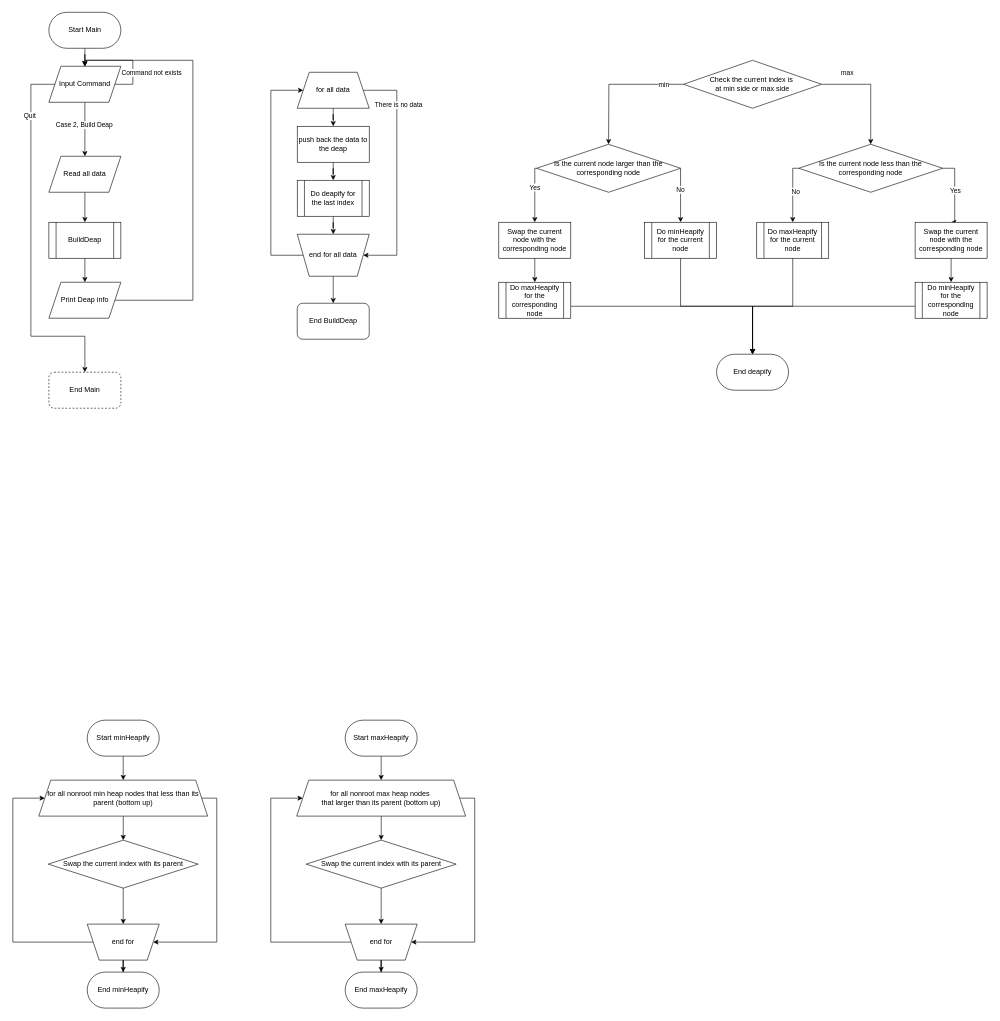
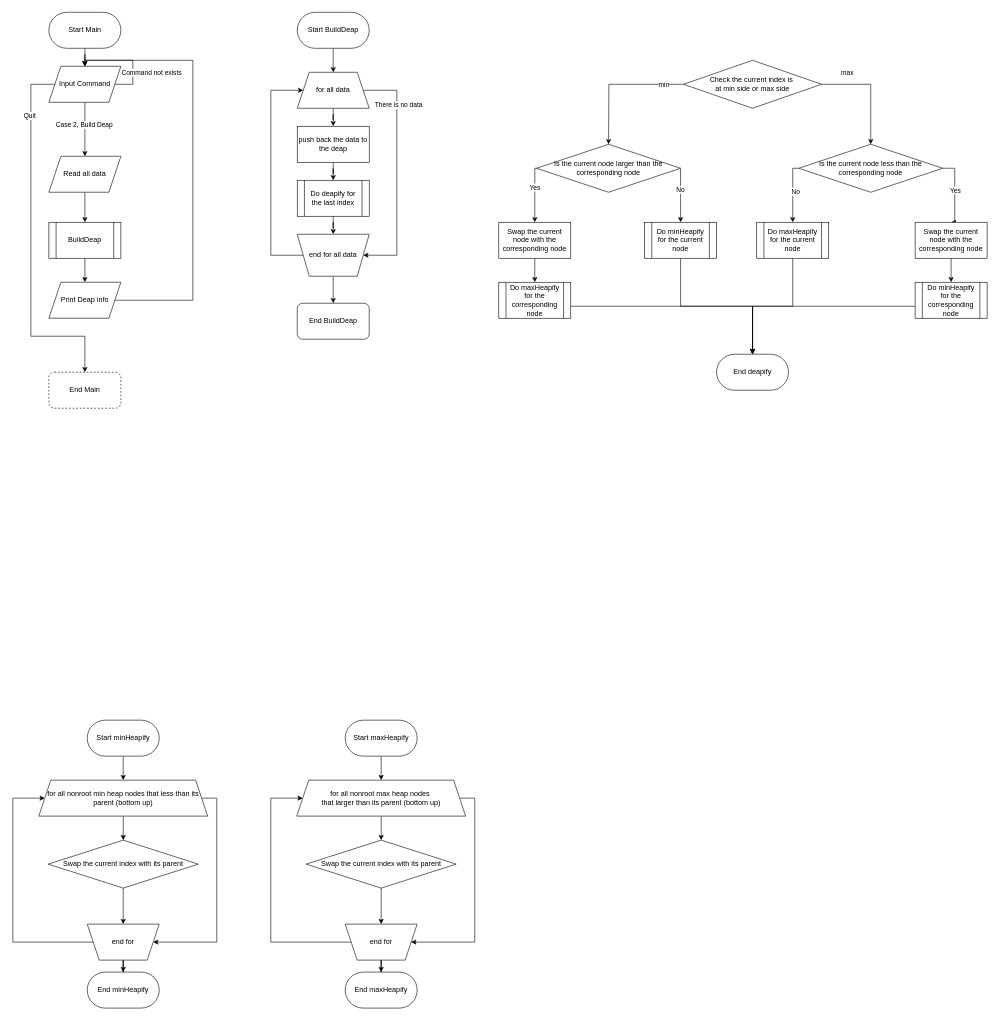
  <mxCell id="0" />
  <mxCell id="1" parent="0" />
+ <mxCell id="2" style="edgeStyle=orthogonalEdgeStyle;rounded=0;orthogonalLoop=1;jettySize=auto;html=1;entryX=0.5;entryY=0;entryDx=0;entryDy=0;" parent="1" source="3" target="7" edge="1"><mxGeometry relative="1" as="geometry" /></mxCell>
+ <mxCell id="3" value="Start BuildDeap" style="rounded=1;whiteSpace=wrap;html=1;arcSize=50;" parent="1" vertex="1"><mxGeometry x="495" y="20" width="120" height="60" as="geometry" /></mxCell>
  <mxCell id="4" style="edgeStyle=orthogonalEdgeStyle;rounded=0;orthogonalLoop=1;jettySize=auto;html=1;entryX=0.5;entryY=0;entryDx=0;entryDy=0;" parent="1" source="7" target="12" edge="1"><mxGeometry relative="1" as="geometry" /></mxCell>
  <mxCell id="5" style="edgeStyle=orthogonalEdgeStyle;rounded=0;orthogonalLoop=1;jettySize=auto;html=1;entryX=1;entryY=0.5;entryDx=0;entryDy=0;" parent="1" source="7" target="10" edge="1"><mxGeometry relative="1" as="geometry"><Array as="points"><mxPoint x="661" y="150" /><mxPoint x="661" y="425" /></Array></mxGeometry></mxCell>
  <mxCell id="6" value="There is no data" style="edgeLabel;html=1;align=center;verticalAlign=middle;resizable=0;points=[];" parent="5" vertex="1" connectable="0"><mxGeometry x="-0.586" y="2" relative="1" as="geometry"><mxPoint as="offset" /></mxGeometry></mxCell>
  <mxCell id="7" value="for all data" style="shape=trapezoid;perimeter=trapezoidPerimeter;whiteSpace=wrap;html=1;fixedSize=1;" parent="1" vertex="1"><mxGeometry x="495" y="120" width="120" height="60" as="geometry" /></mxCell>
  <mxCell id="8" style="edgeStyle=orthogonalEdgeStyle;rounded=0;orthogonalLoop=1;jettySize=auto;html=1;entryX=0;entryY=0.5;entryDx=0;entryDy=0;" parent="1" source="10" target="7" edge="1"><mxGeometry relative="1" as="geometry"><Array as="points"><mxPoint x="451" y="425" /><mxPoint x="451" y="150" /></Array></mxGeometry></mxCell>
  <mxCell id="9" style="edgeStyle=orthogonalEdgeStyle;rounded=0;orthogonalLoop=1;jettySize=auto;html=1;entryX=0.5;entryY=0;entryDx=0;entryDy=0;" parent="1" source="10" target="57" edge="1"><mxGeometry relative="1" as="geometry" /></mxCell>
  <mxCell id="10" value="end for all data" style="shape=trapezoid;perimeter=trapezoidPerimeter;whiteSpace=wrap;fixedSize=1;rotation=0;verticalAlign=middle;horizontal=1;html=1;flipV=1;" parent="1" vertex="1"><mxGeometry x="495" y="390" width="120" height="70" as="geometry" /></mxCell>
  <mxCell id="11" style="edgeStyle=orthogonalEdgeStyle;rounded=0;orthogonalLoop=1;jettySize=auto;html=1;entryX=0.5;entryY=0;entryDx=0;entryDy=0;" parent="1" source="12" target="23" edge="1"><mxGeometry relative="1" as="geometry" /></mxCell>
  <mxCell id="12" value="push back the data to the deap" style="rounded=0;whiteSpace=wrap;html=1;" parent="1" vertex="1"><mxGeometry x="495" y="210" width="120" height="60" as="geometry" /></mxCell>
  <mxCell id="13" style="edgeStyle=orthogonalEdgeStyle;rounded=0;orthogonalLoop=1;jettySize=auto;html=1;entryX=0.5;entryY=0;entryDx=0;entryDy=0;" parent="1" source="14" target="19" edge="1"><mxGeometry relative="1" as="geometry" /></mxCell>
  <mxCell id="14" value="Start Main" style="rounded=1;whiteSpace=wrap;html=1;arcSize=50;" parent="1" vertex="1"><mxGeometry x="81" y="20" width="120" height="60" as="geometry" /></mxCell>
  <mxCell id="15" style="edgeStyle=orthogonalEdgeStyle;rounded=0;orthogonalLoop=1;jettySize=auto;html=1;entryX=0.5;entryY=0;entryDx=0;entryDy=0;" parent="1" source="19" edge="1"><mxGeometry relative="1" as="geometry"><mxPoint x="141" y="260" as="targetPoint" /></mxGeometry></mxCell>
  <mxCell id="16" value="Case 2, Build Deap" style="edgeLabel;html=1;align=center;verticalAlign=middle;resizable=0;points=[];" parent="15" vertex="1" connectable="0"><mxGeometry x="-0.188" y="-2" relative="1" as="geometry"><mxPoint as="offset" /></mxGeometry></mxCell>
  <mxCell id="17" style="edgeStyle=orthogonalEdgeStyle;rounded=0;orthogonalLoop=1;jettySize=auto;html=1;entryX=0.5;entryY=0;entryDx=0;entryDy=0;" parent="1" source="19" target="81" edge="1"><mxGeometry relative="1" as="geometry"><Array as="points"><mxPoint x="51" y="140" /><mxPoint x="51" y="560" /><mxPoint x="141" y="560" /></Array></mxGeometry></mxCell>
  <mxCell id="18" value="Quit" style="edgeLabel;html=1;align=center;verticalAlign=middle;resizable=0;points=[];" parent="17" vertex="1" connectable="0"><mxGeometry x="-0.698" y="-3" relative="1" as="geometry"><mxPoint as="offset" /></mxGeometry></mxCell>
  <mxCell id="19" value="Input Command" style="shape=parallelogram;perimeter=parallelogramPerimeter;whiteSpace=wrap;html=1;fixedSize=1;" parent="1" vertex="1"><mxGeometry x="81" y="110" width="120" height="60" as="geometry" /></mxCell>
  <mxCell id="20" style="edgeStyle=orthogonalEdgeStyle;rounded=0;orthogonalLoop=1;jettySize=auto;html=1;entryX=0.5;entryY=0;entryDx=0;entryDy=0;" parent="1" source="19" target="19" edge="1"><mxGeometry relative="1" as="geometry"><Array as="points"><mxPoint x="221" y="140" /><mxPoint x="221" y="100" /><mxPoint x="141" y="100" /></Array></mxGeometry></mxCell>
  <mxCell id="21" value="Command not exists" style="edgeLabel;html=1;align=center;verticalAlign=middle;resizable=0;points=[];" parent="20" vertex="1" connectable="0"><mxGeometry x="-0.415" y="-2" relative="1" as="geometry"><mxPoint x="28" y="-3" as="offset" /></mxGeometry></mxCell>
  <mxCell id="22" style="edgeStyle=orthogonalEdgeStyle;rounded=0;orthogonalLoop=1;jettySize=auto;html=1;entryX=0.5;entryY=0;entryDx=0;entryDy=0;" parent="1" source="23" target="10" edge="1"><mxGeometry relative="1" as="geometry" /></mxCell>
  <mxCell id="23" value="Do deapify for the last index" style="shape=process;whiteSpace=wrap;html=1;backgroundOutline=1;" parent="1" vertex="1"><mxGeometry x="495" y="300" width="120" height="60" as="geometry" /></mxCell>
  <mxCell id="24" style="edgeStyle=orthogonalEdgeStyle;rounded=0;orthogonalLoop=1;jettySize=auto;html=1;" parent="1" source="28" edge="1"><mxGeometry relative="1" as="geometry"><mxPoint x="1014" y="240" as="targetPoint" /></mxGeometry></mxCell>
  <mxCell id="25" value="min" style="edgeLabel;html=1;align=center;verticalAlign=middle;resizable=0;points=[];" parent="24" vertex="1" connectable="0"><mxGeometry x="-0.007" y="2" relative="1" as="geometry"><mxPoint x="77" y="-2" as="offset" /></mxGeometry></mxCell>
  <mxCell id="26" style="edgeStyle=orthogonalEdgeStyle;rounded=0;orthogonalLoop=1;jettySize=auto;html=1;entryX=0.5;entryY=0;entryDx=0;entryDy=0;" parent="1" source="28" target="38" edge="1"><mxGeometry relative="1" as="geometry"><mxPoint x="1294" y="240" as="targetPoint" /><Array as="points"><mxPoint x="1451" y="140" /></Array></mxGeometry></mxCell>
  <mxCell id="27" value="max" style="edgeLabel;html=1;align=center;verticalAlign=middle;resizable=0;points=[];" parent="26" vertex="1" connectable="0"><mxGeometry x="0.11" relative="1" as="geometry"><mxPoint x="-40" y="-39" as="offset" /></mxGeometry></mxCell>
  <mxCell id="28" value="Check the current index is&amp;nbsp;&lt;div&gt;at min side or max side&lt;/div&gt;" style="rhombus;whiteSpace=wrap;html=1;" parent="1" vertex="1"><mxGeometry x="1139" y="100" width="230" height="80" as="geometry" /></mxCell>
  <mxCell id="29" style="edgeStyle=orthogonalEdgeStyle;rounded=0;orthogonalLoop=1;jettySize=auto;html=1;entryX=0.5;entryY=0;entryDx=0;entryDy=0;" parent="1" source="33" target="40" edge="1"><mxGeometry relative="1" as="geometry"><Array as="points"><mxPoint x="891" y="280" /></Array></mxGeometry></mxCell>
  <mxCell id="30" value="Yes" style="edgeLabel;html=1;align=center;verticalAlign=middle;resizable=0;points=[];" parent="29" vertex="1" connectable="0"><mxGeometry x="-0.268" y="-1" relative="1" as="geometry"><mxPoint as="offset" /></mxGeometry></mxCell>
  <mxCell id="31" style="edgeStyle=orthogonalEdgeStyle;rounded=0;orthogonalLoop=1;jettySize=auto;html=1;entryX=0.5;entryY=0;entryDx=0;entryDy=0;exitX=1;exitY=0.5;exitDx=0;exitDy=0;" parent="1" source="33" target="48" edge="1"><mxGeometry relative="1" as="geometry"><Array as="points"><mxPoint x="1134" y="370" /></Array></mxGeometry></mxCell>
  <mxCell id="32" value="No" style="edgeLabel;html=1;align=center;verticalAlign=middle;resizable=0;points=[];" parent="31" vertex="1" connectable="0"><mxGeometry x="-0.233" y="-1" relative="1" as="geometry"><mxPoint as="offset" /></mxGeometry></mxCell>
  <mxCell id="33" value="Is the current node larger than the corresponding node" style="rhombus;whiteSpace=wrap;html=1;" parent="1" vertex="1"><mxGeometry x="894" y="240" width="240" height="80" as="geometry" /></mxCell>
  <mxCell id="34" style="edgeStyle=orthogonalEdgeStyle;rounded=0;orthogonalLoop=1;jettySize=auto;html=1;entryX=0.5;entryY=0;entryDx=0;entryDy=0;exitX=1;exitY=0.5;exitDx=0;exitDy=0;" parent="1" source="38" target="42" edge="1"><mxGeometry relative="1" as="geometry"><Array as="points"><mxPoint x="1591" y="280" /><mxPoint x="1591" y="370" /></Array></mxGeometry></mxCell>
  <mxCell id="35" value="Yes" style="edgeLabel;html=1;align=center;verticalAlign=middle;resizable=0;points=[];" parent="34" vertex="1" connectable="0"><mxGeometry x="-0.032" relative="1" as="geometry"><mxPoint as="offset" /></mxGeometry></mxCell>
  <mxCell id="36" style="edgeStyle=orthogonalEdgeStyle;rounded=0;orthogonalLoop=1;jettySize=auto;html=1;entryX=0.5;entryY=0;entryDx=0;entryDy=0;exitX=0;exitY=0.5;exitDx=0;exitDy=0;" parent="1" source="38" target="50" edge="1"><mxGeometry relative="1" as="geometry"><Array as="points"><mxPoint x="1321" y="280" /><mxPoint x="1321" y="370" /></Array></mxGeometry></mxCell>
  <mxCell id="37" value="No" style="edgeLabel;html=1;align=center;verticalAlign=middle;resizable=0;points=[];" parent="36" vertex="1" connectable="0"><mxGeometry x="-0.033" y="4" relative="1" as="geometry"><mxPoint as="offset" /></mxGeometry></mxCell>
  <mxCell id="38" value="Is the current node less than the corresponding node" style="rhombus;whiteSpace=wrap;html=1;" parent="1" vertex="1"><mxGeometry x="1331" y="240" width="240" height="80" as="geometry" /></mxCell>
  <mxCell id="39" style="edgeStyle=orthogonalEdgeStyle;rounded=0;orthogonalLoop=1;jettySize=auto;html=1;entryX=0.5;entryY=0;entryDx=0;entryDy=0;" parent="1" source="40" target="44" edge="1"><mxGeometry relative="1" as="geometry" /></mxCell>
  <mxCell id="40" value="Swap the current node with the corresponding node" style="rounded=0;whiteSpace=wrap;html=1;" parent="1" vertex="1"><mxGeometry x="831" y="370" width="120" height="60" as="geometry" /></mxCell>
  <mxCell id="41" style="edgeStyle=orthogonalEdgeStyle;rounded=0;orthogonalLoop=1;jettySize=auto;html=1;entryX=0.5;entryY=0;entryDx=0;entryDy=0;" parent="1" source="42" target="46" edge="1"><mxGeometry relative="1" as="geometry" /></mxCell>
  <mxCell id="42" value="Swap the current node with the corresponding node" style="rounded=0;whiteSpace=wrap;html=1;" parent="1" vertex="1"><mxGeometry x="1525" y="370" width="120" height="60" as="geometry" /></mxCell>
  <mxCell id="43" style="edgeStyle=orthogonalEdgeStyle;rounded=0;orthogonalLoop=1;jettySize=auto;html=1;entryX=0.5;entryY=0;entryDx=0;entryDy=0;" parent="1" source="44" target="51" edge="1"><mxGeometry relative="1" as="geometry"><Array as="points"><mxPoint x="1254" y="510" /></Array></mxGeometry></mxCell>
  <mxCell id="44" value="Do maxHeapify for the corresponding node" style="shape=process;whiteSpace=wrap;html=1;backgroundOutline=1;" parent="1" vertex="1"><mxGeometry x="831" y="470" width="120" height="60" as="geometry" /></mxCell>
  <mxCell id="45" style="edgeStyle=orthogonalEdgeStyle;rounded=0;orthogonalLoop=1;jettySize=auto;html=1;entryX=0.5;entryY=0;entryDx=0;entryDy=0;" parent="1" source="46" target="51" edge="1"><mxGeometry relative="1" as="geometry"><Array as="points"><mxPoint x="1254" y="510" /></Array></mxGeometry></mxCell>
  <mxCell id="46" value="Do minHeapify for the corresponding node" style="shape=process;whiteSpace=wrap;html=1;backgroundOutline=1;" parent="1" vertex="1"><mxGeometry x="1525" y="470" width="120" height="60" as="geometry" /></mxCell>
  <mxCell id="47" style="edgeStyle=orthogonalEdgeStyle;rounded=0;orthogonalLoop=1;jettySize=auto;html=1;entryX=0.5;entryY=0;entryDx=0;entryDy=0;" parent="1" source="48" target="51" edge="1"><mxGeometry relative="1" as="geometry" /></mxCell>
  <mxCell id="48" value="Do minHeapify for the current node" style="shape=process;whiteSpace=wrap;html=1;backgroundOutline=1;" parent="1" vertex="1"><mxGeometry x="1074" y="370" width="120" height="60" as="geometry" /></mxCell>
  <mxCell id="49" style="edgeStyle=orthogonalEdgeStyle;rounded=0;orthogonalLoop=1;jettySize=auto;html=1;entryX=0.5;entryY=0;entryDx=0;entryDy=0;exitX=0.5;exitY=1;exitDx=0;exitDy=0;" parent="1" source="50" target="51" edge="1"><mxGeometry relative="1" as="geometry"><Array as="points"><mxPoint x="1321" y="510" /><mxPoint x="1254" y="510" /></Array></mxGeometry></mxCell>
  <mxCell id="50" value="Do maxHeapify for the current node" style="shape=process;whiteSpace=wrap;html=1;backgroundOutline=1;" parent="1" vertex="1"><mxGeometry x="1261" y="370" width="120" height="60" as="geometry" /></mxCell>
  <mxCell id="51" value="End deapify" style="rounded=1;whiteSpace=wrap;html=1;arcSize=50;" parent="1" vertex="1"><mxGeometry x="1194" y="590" width="120" height="60" as="geometry" /></mxCell>
  <mxCell id="52" style="edgeStyle=orthogonalEdgeStyle;rounded=0;orthogonalLoop=1;jettySize=auto;html=1;entryX=0.5;entryY=0;entryDx=0;entryDy=0;" parent="1" source="53" target="56" edge="1"><mxGeometry relative="1" as="geometry" /></mxCell>
  <mxCell id="53" value="Start minHeapify" style="rounded=1;whiteSpace=wrap;html=1;arcSize=50;" parent="1" vertex="1"><mxGeometry x="144.91" y="1200" width="120" height="60" as="geometry" /></mxCell>
  <mxCell id="54" style="edgeStyle=orthogonalEdgeStyle;rounded=0;orthogonalLoop=1;jettySize=auto;html=1;entryX=0.5;entryY=0;entryDx=0;entryDy=0;" parent="1" source="56" target="59" edge="1"><mxGeometry relative="1" as="geometry" /></mxCell>
  <mxCell id="55" style="edgeStyle=orthogonalEdgeStyle;rounded=0;orthogonalLoop=1;jettySize=auto;html=1;entryX=1;entryY=0.5;entryDx=0;entryDy=0;" parent="1" source="56" target="62" edge="1"><mxGeometry relative="1" as="geometry"><Array as="points"><mxPoint x="360.91" y="1330" /><mxPoint x="360.91" y="1570" /></Array></mxGeometry></mxCell>
  <mxCell id="56" value="for all nonroot min heap nodes that less than its parent (bottom up)" style="shape=trapezoid;perimeter=trapezoidPerimeter;whiteSpace=wrap;html=1;fixedSize=1;" parent="1" vertex="1"><mxGeometry x="64.16" y="1300" width="281.5" height="60" as="geometry" /></mxCell>
  <mxCell id="57" value="End BuildDeap" style="rounded=1;whiteSpace=wrap;html=1;" parent="1" vertex="1"><mxGeometry x="495" y="505" width="120" height="60" as="geometry" /></mxCell>
  <mxCell id="58" style="edgeStyle=orthogonalEdgeStyle;rounded=0;orthogonalLoop=1;jettySize=auto;html=1;entryX=0.5;entryY=0;entryDx=0;entryDy=0;" parent="1" source="59" target="62" edge="1"><mxGeometry relative="1" as="geometry" /></mxCell>
  <mxCell id="59" value="Swap the current index with its parent" style="rhombus;whiteSpace=wrap;html=1;" parent="1" vertex="1"><mxGeometry x="79.91" y="1400" width="250" height="80" as="geometry" /></mxCell>
  <mxCell id="60" style="edgeStyle=orthogonalEdgeStyle;rounded=0;orthogonalLoop=1;jettySize=auto;html=1;entryX=0;entryY=0.5;entryDx=0;entryDy=0;" parent="1" source="62" target="56" edge="1"><mxGeometry relative="1" as="geometry"><Array as="points"><mxPoint x="20.91" y="1570" /><mxPoint x="20.91" y="1330" /></Array></mxGeometry></mxCell>
  <mxCell id="61" style="edgeStyle=orthogonalEdgeStyle;rounded=0;orthogonalLoop=1;jettySize=auto;html=1;entryX=0.5;entryY=0;entryDx=0;entryDy=0;" parent="1" source="62" target="63" edge="1"><mxGeometry relative="1" as="geometry" /></mxCell>
  <mxCell id="62" value="end for" style="shape=trapezoid;perimeter=trapezoidPerimeter;whiteSpace=wrap;html=1;fixedSize=1;flipV=1;" parent="1" vertex="1"><mxGeometry x="144.91" y="1540" width="120" height="60" as="geometry" /></mxCell>
  <mxCell id="63" value="End minHeapify" style="rounded=1;whiteSpace=wrap;html=1;arcSize=50;" parent="1" vertex="1"><mxGeometry x="144.91" y="1620" width="120" height="60" as="geometry" /></mxCell>
  <mxCell id="64" style="edgeStyle=orthogonalEdgeStyle;rounded=0;orthogonalLoop=1;jettySize=auto;html=1;entryX=0.5;entryY=0;entryDx=0;entryDy=0;" parent="1" source="65" target="68" edge="1"><mxGeometry relative="1" as="geometry" /></mxCell>
  <mxCell id="65" value="Start maxHeapify" style="rounded=1;whiteSpace=wrap;html=1;arcSize=50;" parent="1" vertex="1"><mxGeometry x="574.91" y="1200" width="120" height="60" as="geometry" /></mxCell>
  <mxCell id="66" style="edgeStyle=orthogonalEdgeStyle;rounded=0;orthogonalLoop=1;jettySize=auto;html=1;entryX=0.5;entryY=0;entryDx=0;entryDy=0;" parent="1" source="68" target="70" edge="1"><mxGeometry relative="1" as="geometry" /></mxCell>
  <mxCell id="67" style="edgeStyle=orthogonalEdgeStyle;rounded=0;orthogonalLoop=1;jettySize=auto;html=1;entryX=1;entryY=0.5;entryDx=0;entryDy=0;" parent="1" source="68" target="73" edge="1"><mxGeometry relative="1" as="geometry"><Array as="points"><mxPoint x="790.91" y="1330" /><mxPoint x="790.91" y="1570" /></Array></mxGeometry></mxCell>
  <mxCell id="68" value="for all nonroot max heap nodes&amp;nbsp;&lt;div&gt;that larger than its parent (bottom up)&lt;/div&gt;" style="shape=trapezoid;perimeter=trapezoidPerimeter;whiteSpace=wrap;html=1;fixedSize=1;" parent="1" vertex="1"><mxGeometry x="494.16" y="1300" width="281.5" height="60" as="geometry" /></mxCell>
  <mxCell id="69" style="edgeStyle=orthogonalEdgeStyle;rounded=0;orthogonalLoop=1;jettySize=auto;html=1;entryX=0.5;entryY=0;entryDx=0;entryDy=0;" parent="1" source="70" target="73" edge="1"><mxGeometry relative="1" as="geometry" /></mxCell>
  <mxCell id="70" value="Swap the current index with its parent" style="rhombus;whiteSpace=wrap;html=1;" parent="1" vertex="1"><mxGeometry x="509.91" y="1400" width="250" height="80" as="geometry" /></mxCell>
  <mxCell id="71" style="edgeStyle=orthogonalEdgeStyle;rounded=0;orthogonalLoop=1;jettySize=auto;html=1;entryX=0;entryY=0.5;entryDx=0;entryDy=0;" parent="1" source="73" target="68" edge="1"><mxGeometry relative="1" as="geometry"><Array as="points"><mxPoint x="450.91" y="1570" /><mxPoint x="450.91" y="1330" /></Array></mxGeometry></mxCell>
  <mxCell id="72" style="edgeStyle=orthogonalEdgeStyle;rounded=0;orthogonalLoop=1;jettySize=auto;html=1;entryX=0.5;entryY=0;entryDx=0;entryDy=0;" parent="1" source="73" target="74" edge="1"><mxGeometry relative="1" as="geometry" /></mxCell>
  <mxCell id="73" value="end for" style="shape=trapezoid;perimeter=trapezoidPerimeter;whiteSpace=wrap;html=1;fixedSize=1;flipV=1;" parent="1" vertex="1"><mxGeometry x="574.91" y="1540" width="120" height="60" as="geometry" /></mxCell>
  <mxCell id="74" value="End maxHeapify" style="rounded=1;whiteSpace=wrap;html=1;arcSize=50;" parent="1" vertex="1"><mxGeometry x="574.91" y="1620" width="120" height="60" as="geometry" /></mxCell>
  <mxCell id="75" style="edgeStyle=orthogonalEdgeStyle;rounded=0;orthogonalLoop=1;jettySize=auto;html=1;entryX=0.5;entryY=0;entryDx=0;entryDy=0;" parent="1" source="76" target="78" edge="1"><mxGeometry relative="1" as="geometry" /></mxCell>
  <mxCell id="76" value="Read all data" style="shape=parallelogram;perimeter=parallelogramPerimeter;whiteSpace=wrap;html=1;fixedSize=1;" parent="1" vertex="1"><mxGeometry x="81" y="260" width="120" height="60" as="geometry" /></mxCell>
  <mxCell id="77" style="edgeStyle=orthogonalEdgeStyle;rounded=0;orthogonalLoop=1;jettySize=auto;html=1;entryX=0.5;entryY=0;entryDx=0;entryDy=0;" parent="1" source="78" target="80" edge="1"><mxGeometry relative="1" as="geometry" /></mxCell>
  <mxCell id="78" value="BuildDeap" style="shape=process;whiteSpace=wrap;html=1;backgroundOutline=1;" parent="1" vertex="1"><mxGeometry x="81" y="370" width="120" height="60" as="geometry" /></mxCell>
  <mxCell id="79" style="edgeStyle=orthogonalEdgeStyle;rounded=0;orthogonalLoop=1;jettySize=auto;html=1;entryX=0.5;entryY=0;entryDx=0;entryDy=0;exitX=1;exitY=0.5;exitDx=0;exitDy=0;" parent="1" source="80" target="19" edge="1"><mxGeometry relative="1" as="geometry"><Array as="points"><mxPoint x="321" y="500" /><mxPoint x="321" y="100" /><mxPoint x="141" y="100" /></Array><mxPoint x="291" y="500" as="sourcePoint" /><mxPoint x="241" y="110" as="targetPoint" /></mxGeometry></mxCell>
  <mxCell id="80" value="Print Deap info" style="shape=parallelogram;perimeter=parallelogramPerimeter;whiteSpace=wrap;html=1;fixedSize=1;" parent="1" vertex="1"><mxGeometry x="81" y="470" width="120" height="60" as="geometry" /></mxCell>
  <mxCell id="81" value="End Main" style="rounded=1;whiteSpace=wrap;html=1;dashed=1;" parent="1" vertex="1"><mxGeometry x="81" y="620" width="120" height="60" as="geometry" /></mxCell>
